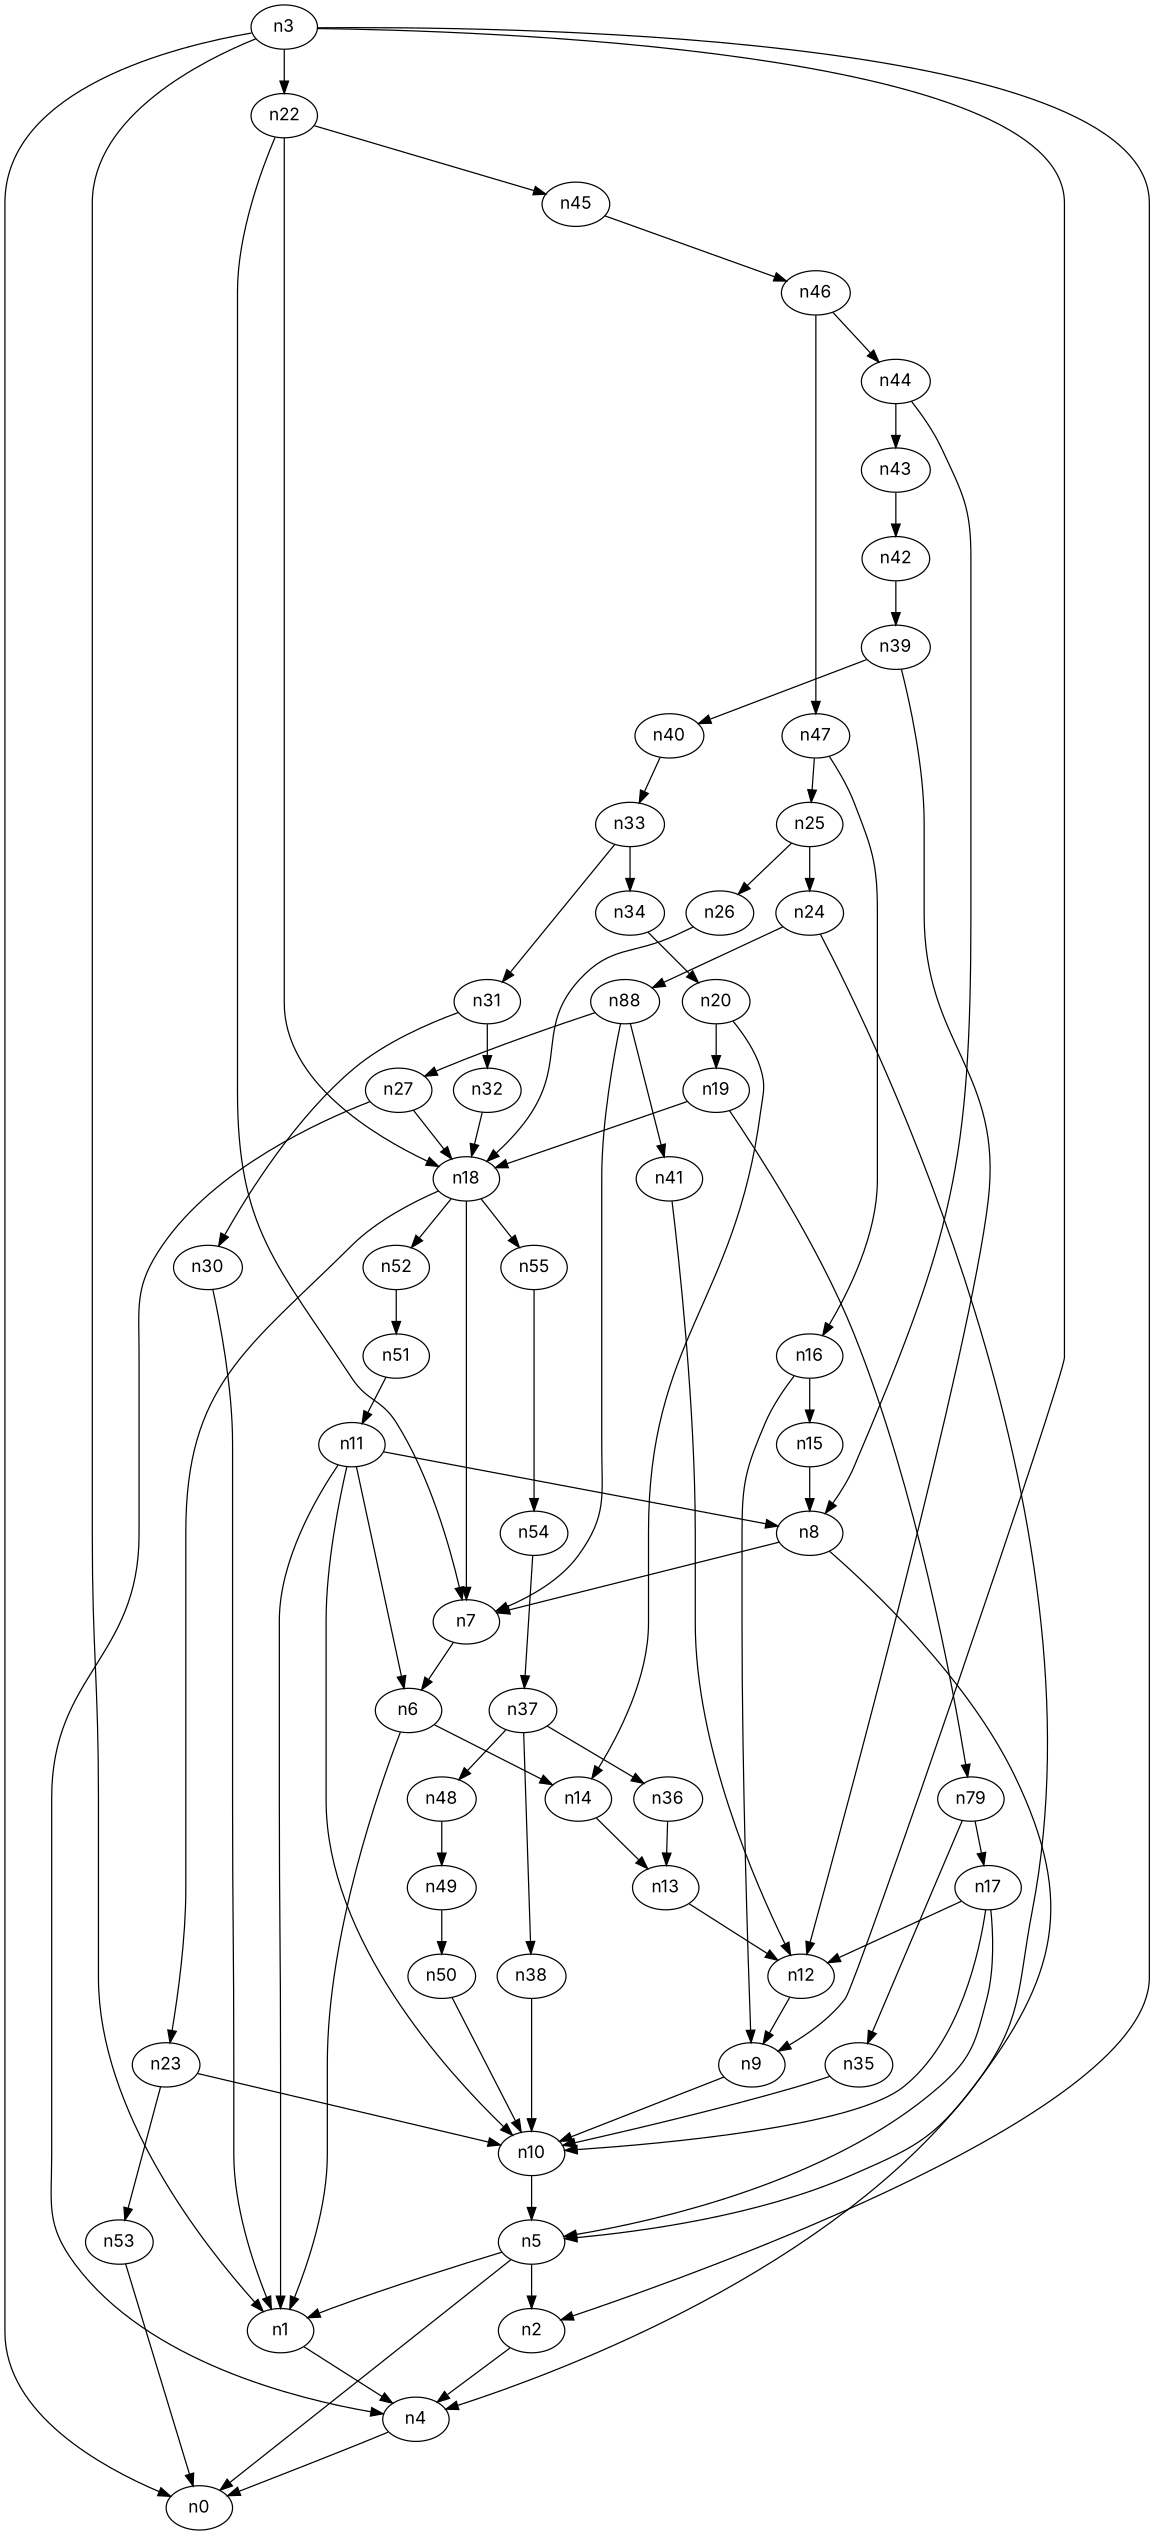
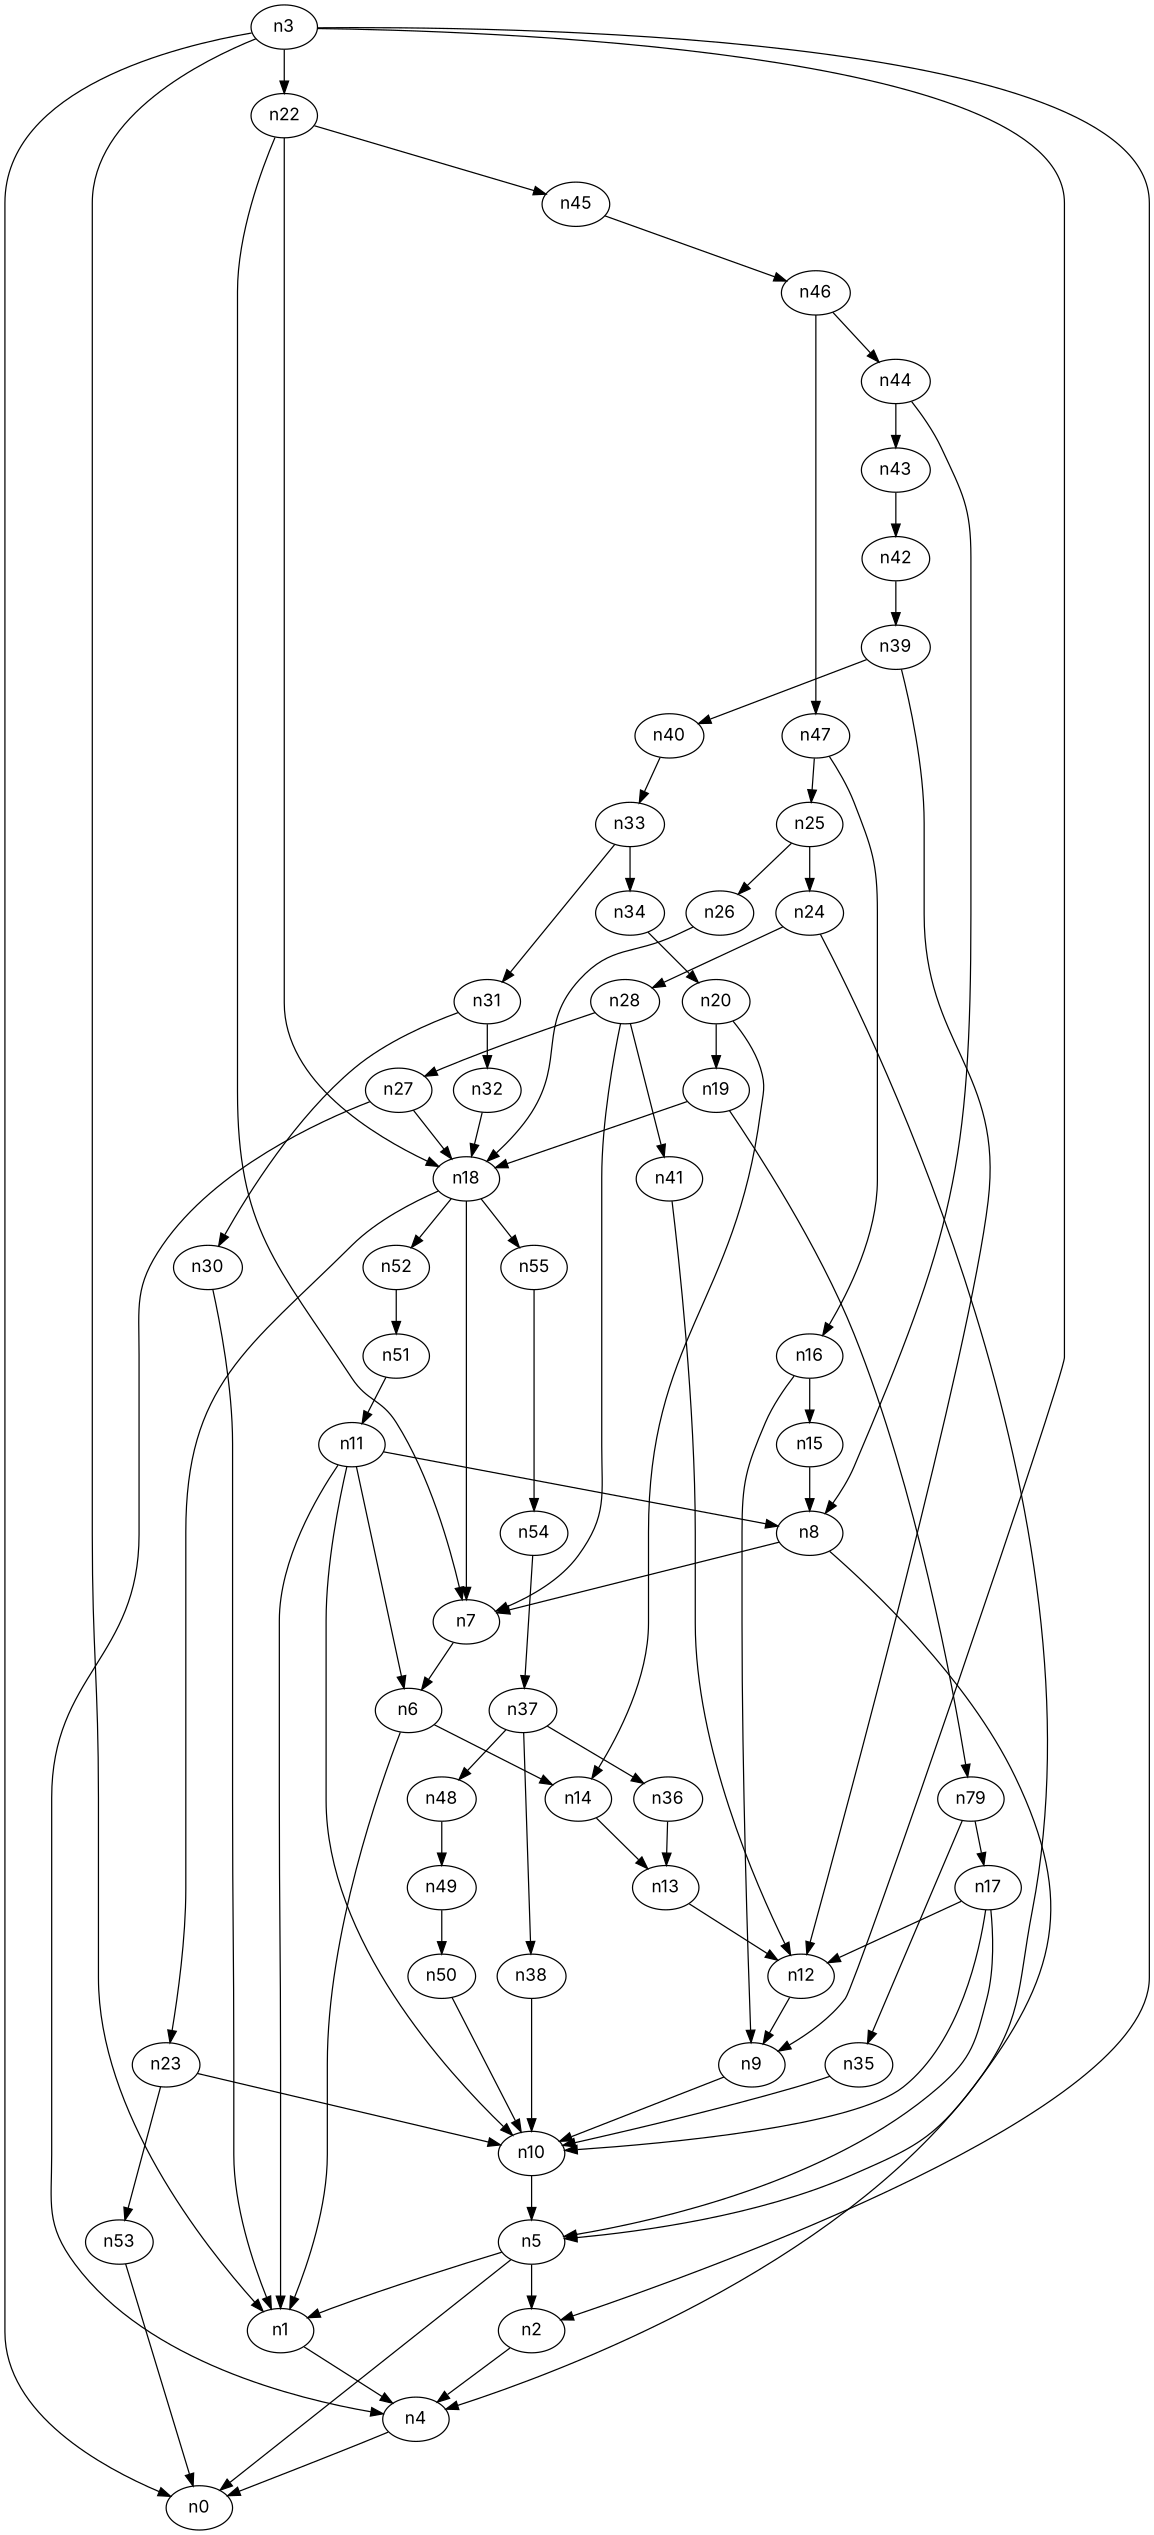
  digraph {
    fontname=Inter
    node [fontname=Inter]
    edge [fontname=Inter]
    n1
    n4
    n0
    n2
    n3
    n9
    n22
    n10
    n7
    n18
    n45
    n5
    n6
    n23
    n52
    n55
    n46
    n14
    n13
    n12
    n8
    n11
    n15
    n16
    n17
    n53
    n51
    n54
    n37
    n19
    n29 [label=n79]
    n35
    n20
    n44
    n47
    n24
-   n28 [label=n88]
+   n28
    n27
    n41
    n25
    n26
    n30
    n31
    n32
    n33
    n34
    n36
    n38
    n48
    n49
    n50
    n39
    n40
    n42
    n43
    n1 -> n4
    n4 -> n0
    n2 -> n4
    n3 -> n1
    n3 -> n0
    n3 -> n2
    n3 -> n9
    n3 -> n22
    n9 -> n10
    n22 -> n7
    n22 -> n18
    n22 -> n45
    n10 -> n5
    n7 -> n6
    n18 -> n7
    n18 -> n23
    n18 -> n52
    n18 -> n55
    n45 -> n46
    n5 -> n1
    n5 -> n0
    n5 -> n2
    n6 -> n1
    n6 -> n14
    n23 -> n10
    n23 -> n53
    n52 -> n51
    n55 -> n54
    n46 -> n44
    n46 -> n47
    n14 -> n13
    n13 -> n12
    n12 -> n9
    n8 -> n4
    n8 -> n7
    n11 -> n1
    n11 -> n10
    n11 -> n6
    n11 -> n8
    n15 -> n8
    n16 -> n9
    n16 -> n15
    n17 -> n10
    n17 -> n5
    n17 -> n12
    n53 -> n0
    n51 -> n11
    n54 -> n37
    n37 -> n36
    n37 -> n38
    n37 -> n48
    n19 -> n18
    n19 -> n29
    n29 -> n17
    n29 -> n35
    n35 -> n10
    n20 -> n14
    n20 -> n19
    n44 -> n8
    n44 -> n43
    n47 -> n16
    n47 -> n25
    n24 -> n5
    n24 -> n28
    n28 -> n7
    n28 -> n27
    n28 -> n41
    n27 -> n4
    n27 -> n18
    n41 -> n12
    n25 -> n24
    n25 -> n26
    n26 -> n18
    n30 -> n1
    n31 -> n30
    n31 -> n32
    n32 -> n18
    n33 -> n31
    n33 -> n34
    n34 -> n20
    n36 -> n13
    n38 -> n10
    n48 -> n49
    n49 -> n50
    n50 -> n10
    n39 -> n12
    n39 -> n40
    n40 -> n33
    n42 -> n39
    n43 -> n42
  }
